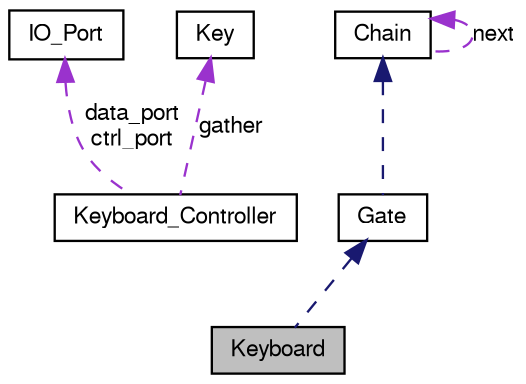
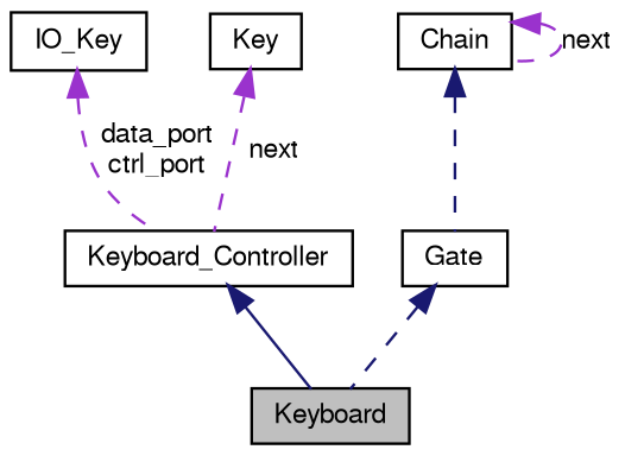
  digraph {
    node [color=black fontname=FreeSans fontsize=10 shape=record]
    edge [color=midnightblue dir=back fontname=FreeSans fontsize=10 labelfontname=FreeSans labelfontsize=10 style=dashed]
    n1 [fillcolor=grey75 fontcolor=black height=0.2 label=Keyboard style=filled width=0.4]
    n2 [height=0.2 label=Keyboard_Controller width=0.4]
-   n3 [height=0.2 label=IO_Port width=0.4]
+   n3 [height=0.2 label=IO_Key width=0.4]
    n4 [height=0.2 label=Key width=0.4]
    n5 [height=0.2 label=Gate width=0.4]
    n6 [height=0.2 label=Chain width=0.4]
+   n2 -> n1 [style=solid]
    n3 -> n2 [color=darkorchid3 label="data_port\nctrl_port"]
-   n4 -> n2 [color=darkorchid3 label=gather]
+   n4 -> n2 [color=darkorchid3 label=next]
    n5 -> n1
    n6 -> n5
    n6 -> n6 [color=darkorchid3 label=next]
  }
